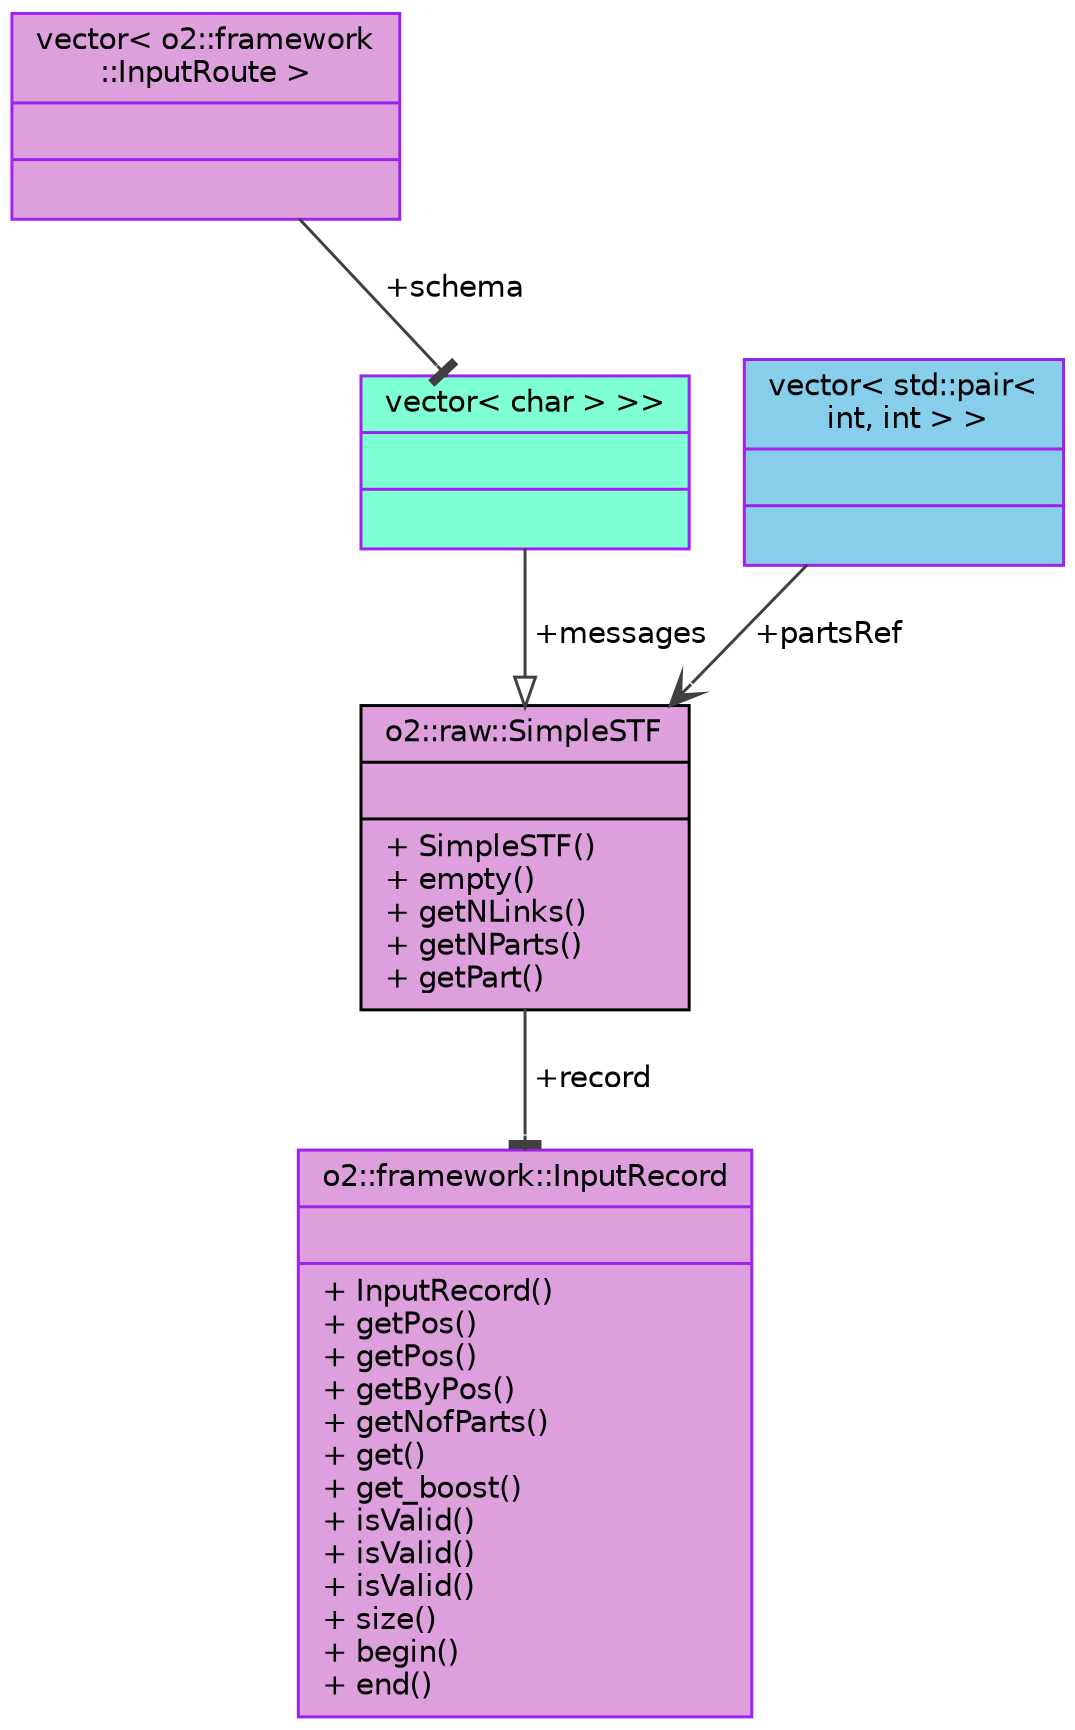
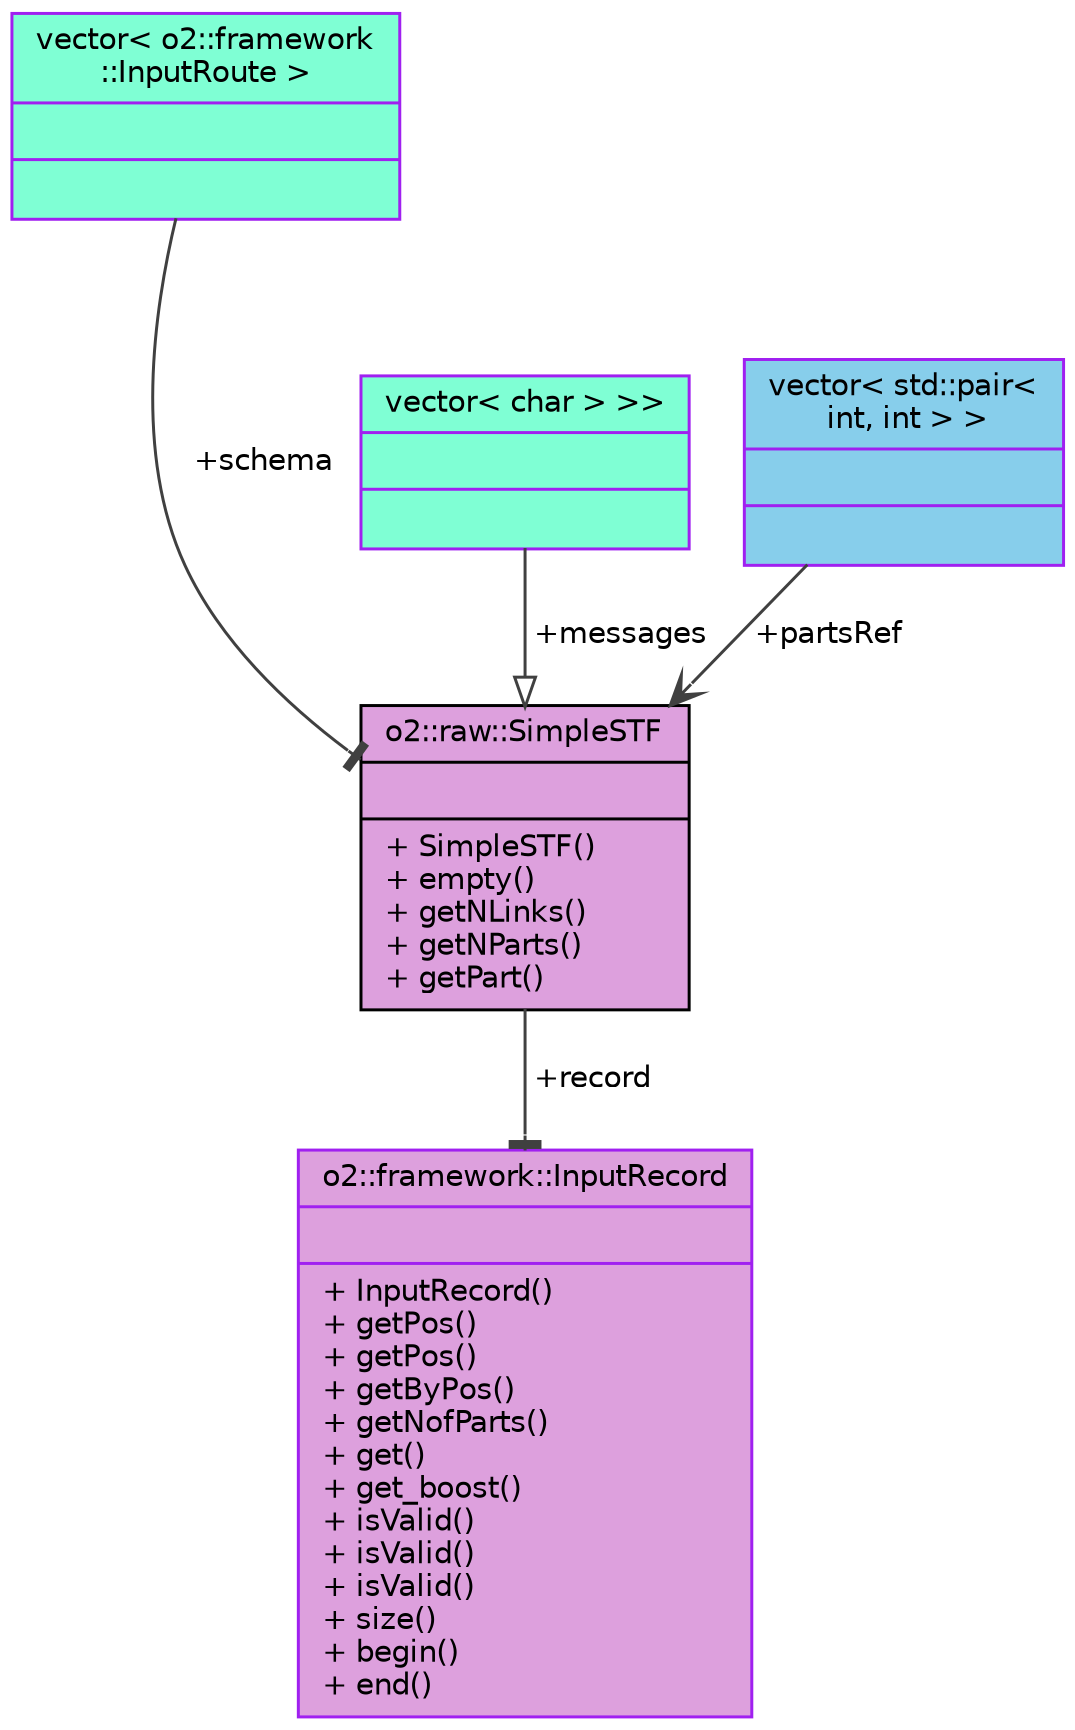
  digraph {
    node [color=purple fillcolor=plum fontname=Helvetica fontsize=10 shape=record style=filled]
    edge [arrowhead=tee color=grey25 fontname=Helvetica fontsize=10 labelfontname=Helvetica labelfontsize=10 style=solid]
    n1 [color=black fontcolor=black height=0.2 label="{o2::raw::SimpleSTF\n||+ SimpleSTF()\l+ empty()\l+ getNLinks()\l+ getNParts()\l+ getPart()\l}" width=0.4]
    n2 [height=0.2 label="{o2::framework::InputRecord\n||+ InputRecord()\l+ getPos()\l+ getPos()\l+ getByPos()\l+ getNofParts()\l+ get()\l+ get_boost()\l+ isValid()\l+ isValid()\l+ isValid()\l+ size()\l+ begin()\l+ end()\l}" width=0.4]
    n3 [fillcolor=aquamarine height=0.2 label="{vector\< char \> \>\>\n||}" width=0.4]
-   n4 [height=0.2 label="{vector\< o2::framework\l::InputRoute \>\n||}" width=0.4]
+   n4 [fillcolor=aquamarine height=0.2 label="{vector\< o2::framework\l::InputRoute \>\n||}" width=0.4]
    n5 [fillcolor=skyblue height=0.2 label="{vector\< std::pair\<\l int, int \> \>\n||}" width=0.4]
    n1 -> n2 [label=" +record"]
    n3 -> n1 [arrowhead=onormal label=" +messages"]
-   n4 -> n3 [label=" +schema"]
+   n4 -> n1 [label=" +schema"]
    n5 -> n1 [arrowhead=vee label=" +partsRef"]
  }
